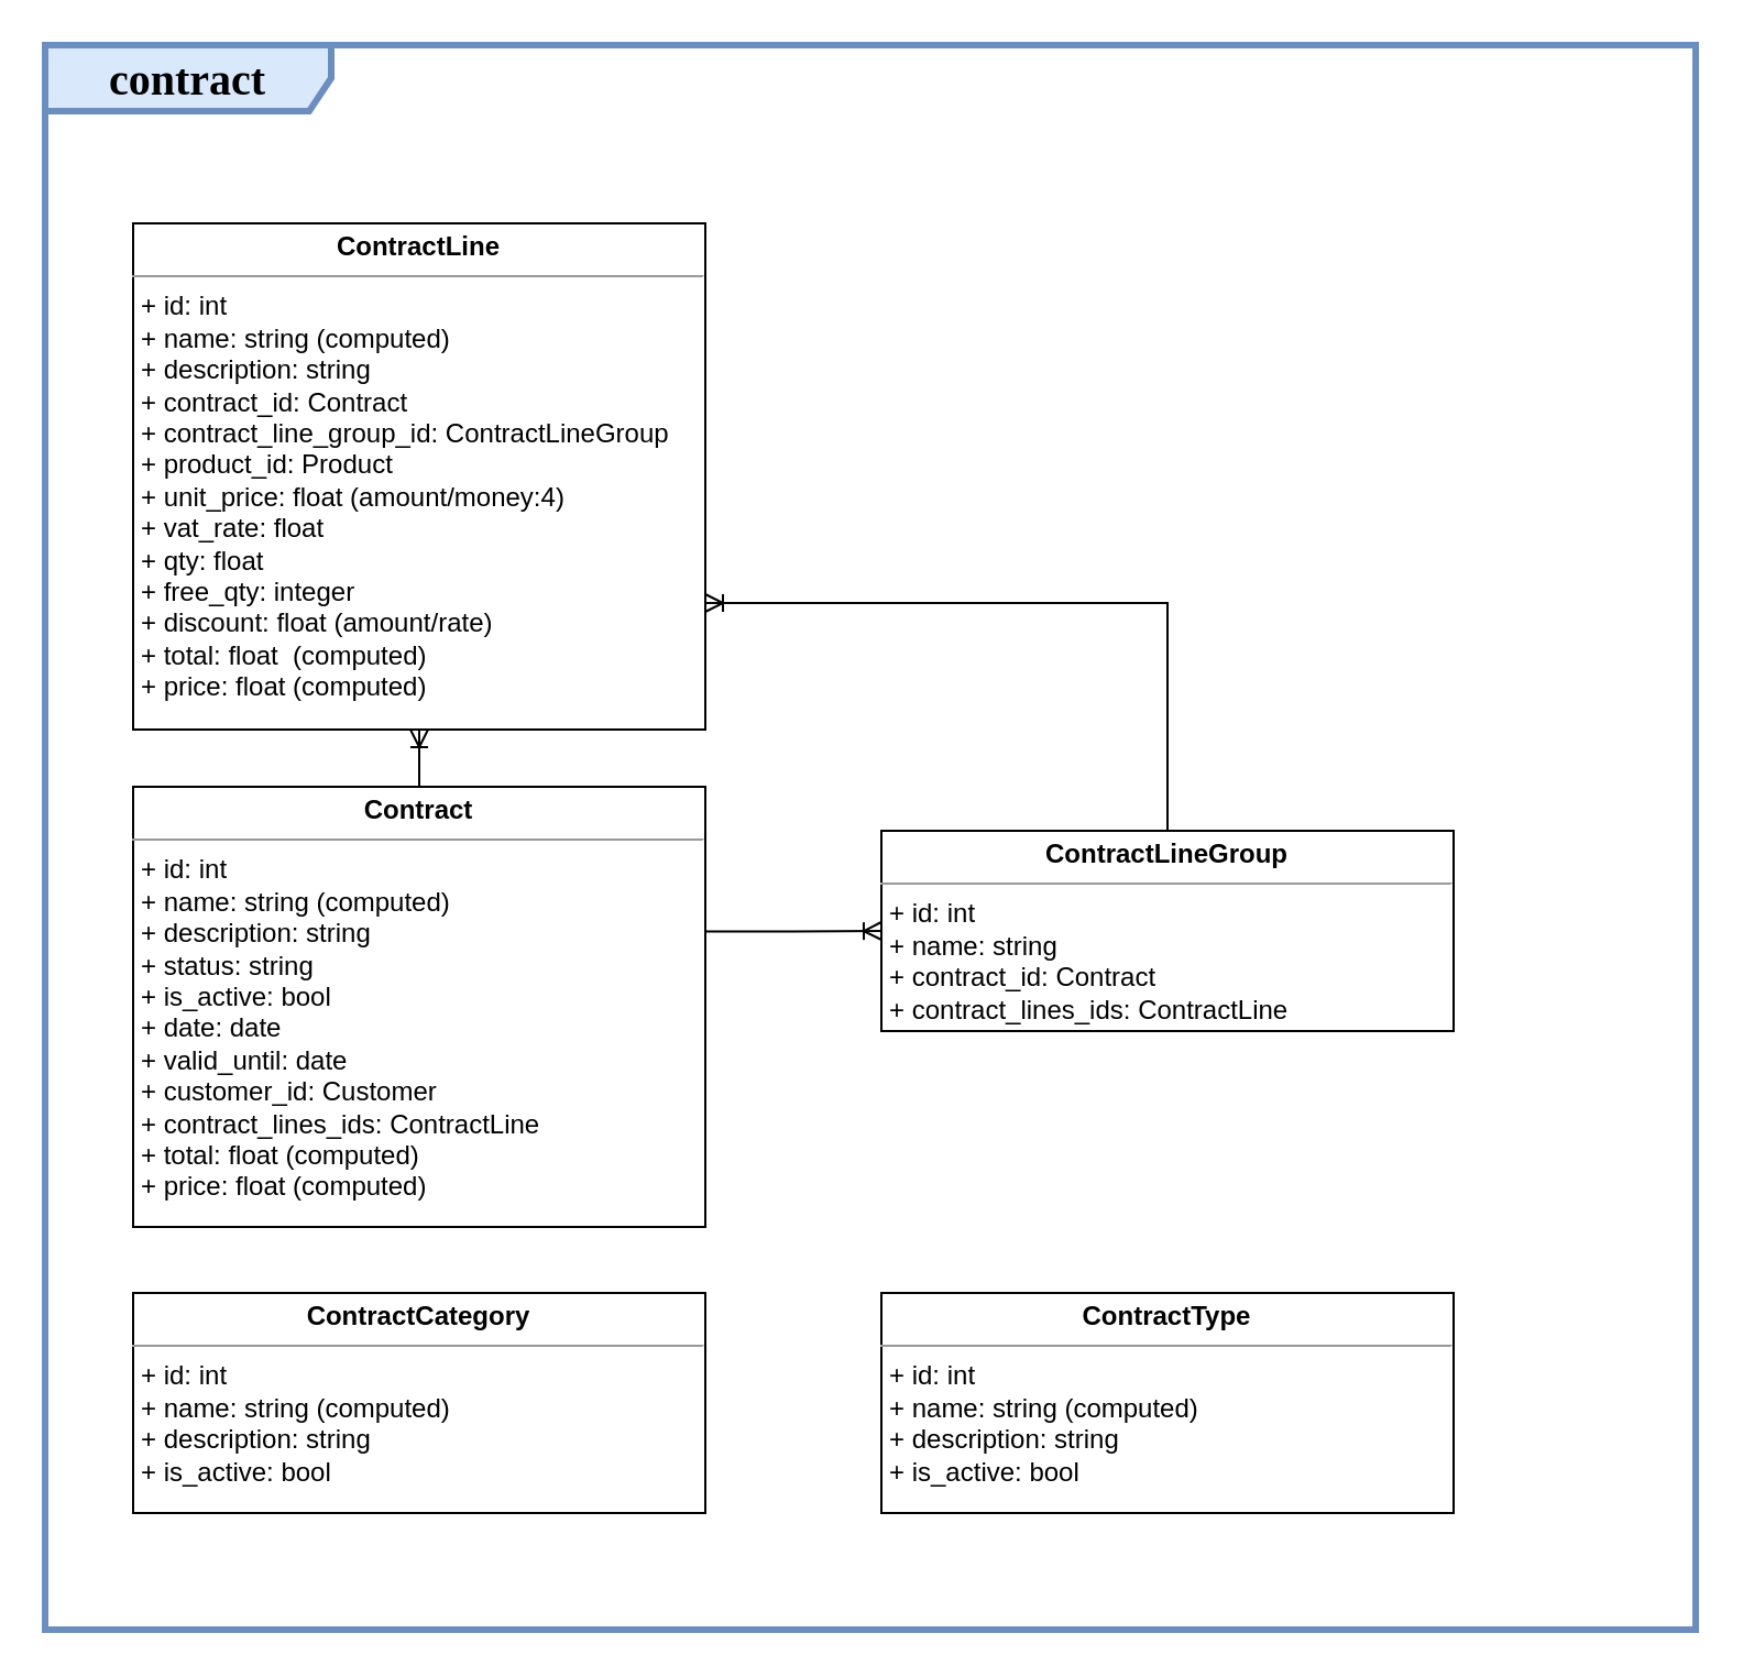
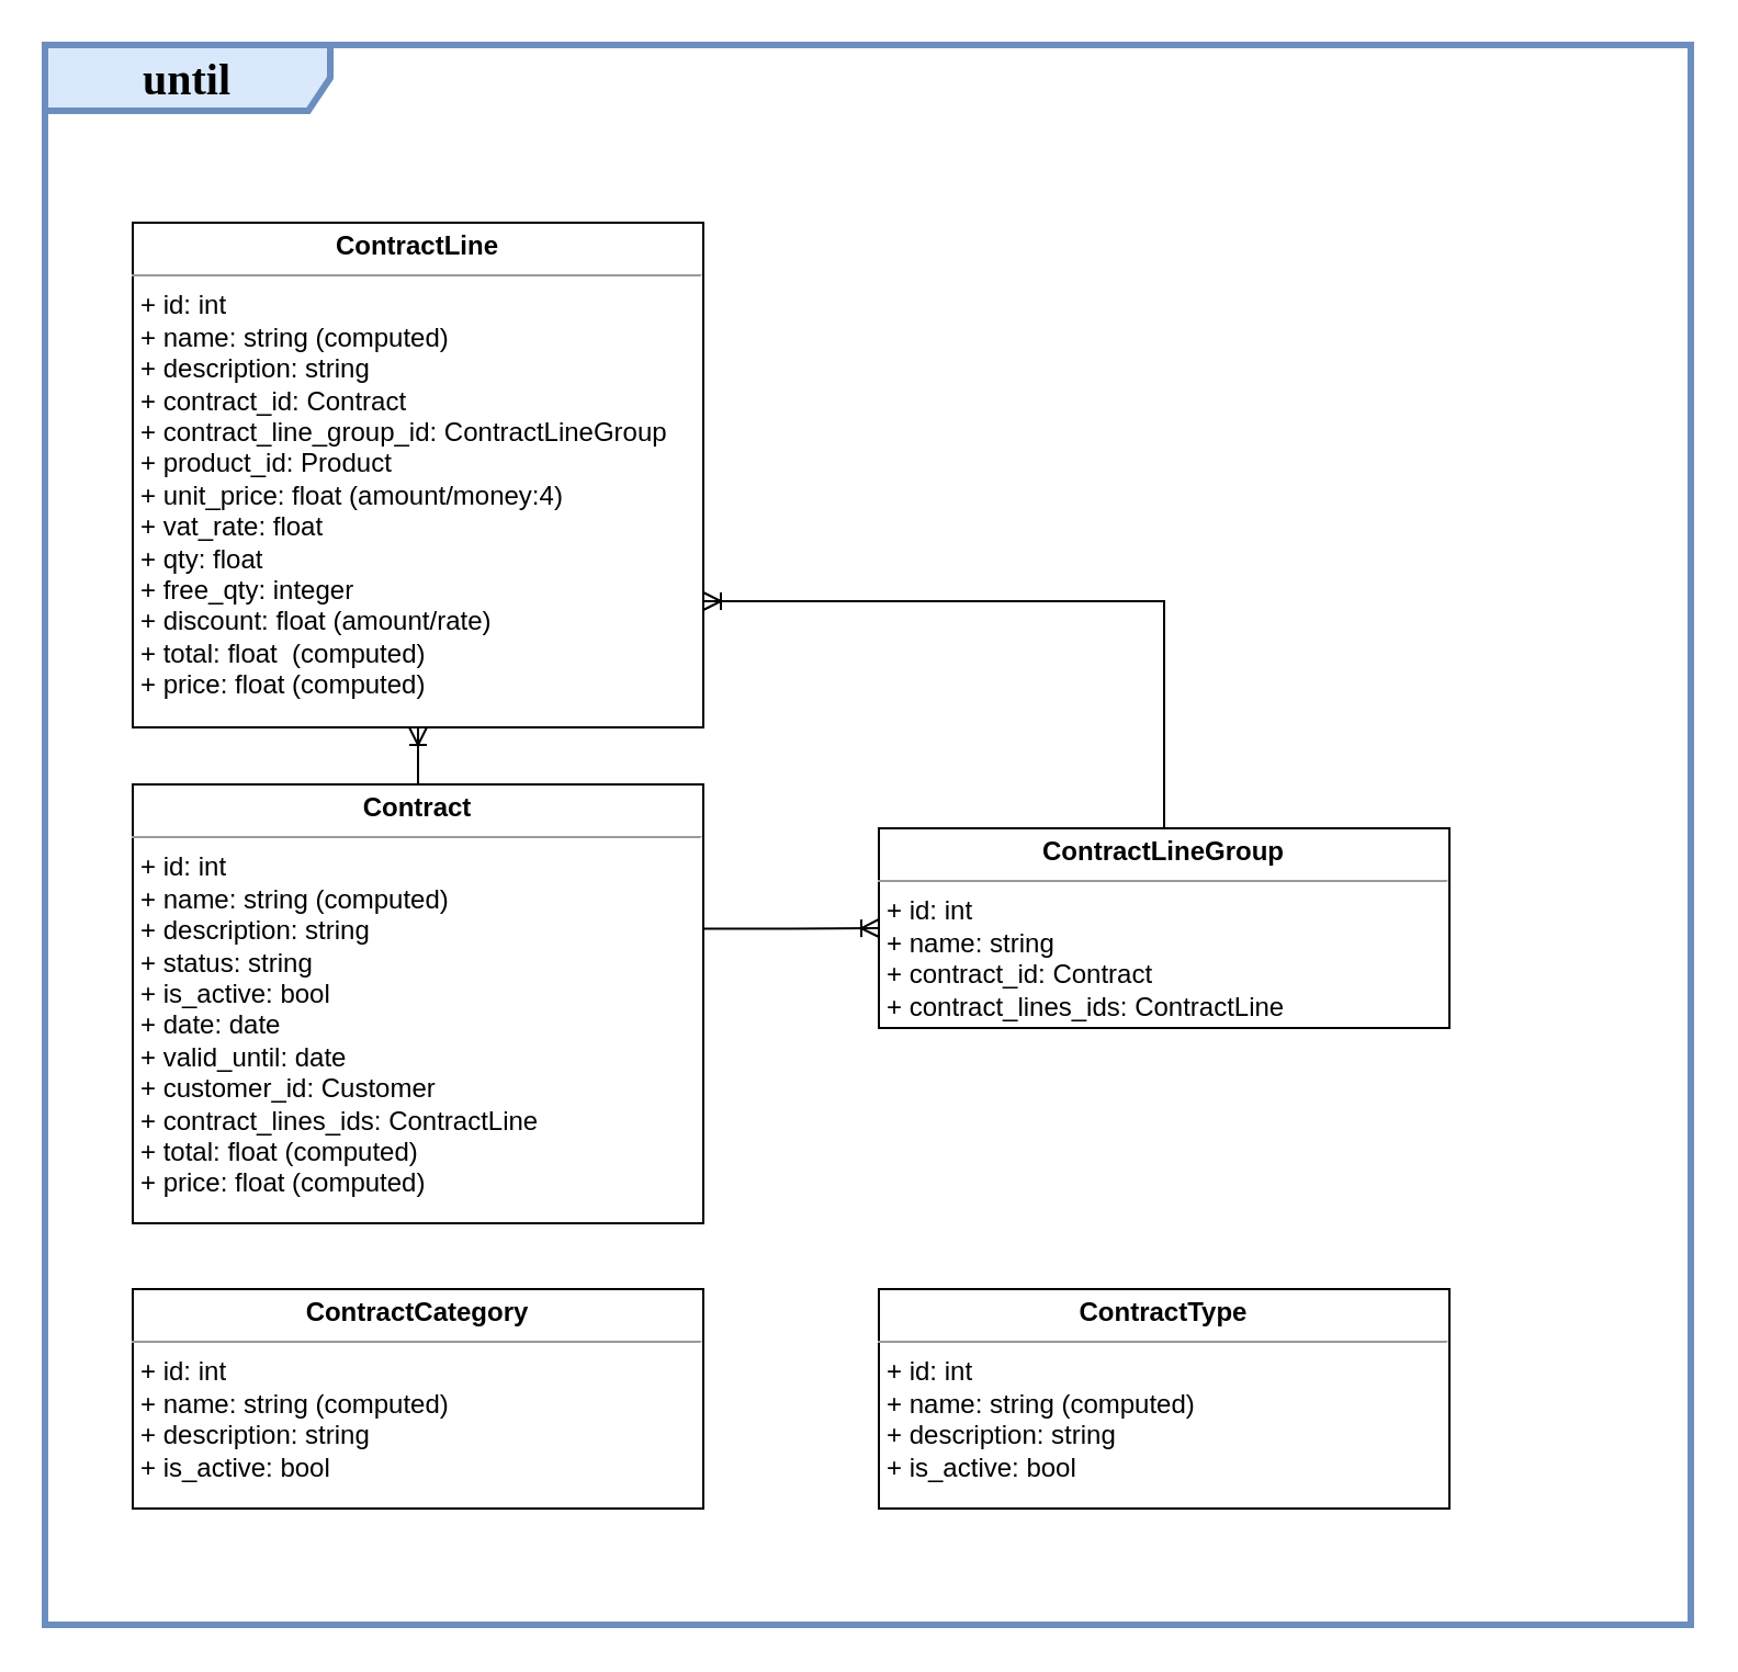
  <mxCell id="0" />
  <mxCell id="1" parent="0" />
- <mxCell id="2" value="&lt;font style=&quot;font-size: 20px;&quot;&gt;&lt;b&gt;contract&lt;/b&gt;&lt;/font&gt;" style="shape=umlFrame;whiteSpace=wrap;html=1;rounded=0;shadow=0;comic=0;labelBackgroundColor=none;strokeWidth=3;fontFamily=Verdana;fontSize=10;align=center;width=130;height=30;fillColor=#dae8fc;strokeColor=#6c8ebf;" vertex="1" parent="1"><mxGeometry x="20" y="20" width="750" height="720" as="geometry" /></mxCell>
+ <mxCell id="2" value="&lt;font style=&quot;font-size: 20px;&quot;&gt;&lt;b&gt;until&lt;/b&gt;&lt;/font&gt;" style="shape=umlFrame;whiteSpace=wrap;html=1;rounded=0;shadow=0;comic=0;labelBackgroundColor=none;strokeWidth=3;fontFamily=Verdana;fontSize=10;align=center;width=130;height=30;fillColor=#dae8fc;strokeColor=#6c8ebf;" vertex="1" parent="1"><mxGeometry x="20" y="20" width="750" height="720" as="geometry" /></mxCell>
  <mxCell id="3" style="edgeStyle=orthogonalEdgeStyle;rounded=0;orthogonalLoop=1;jettySize=auto;html=1;startArrow=none;startFill=0;endArrow=ERoneToMany;endFill=0;exitX=0.5;exitY=0;exitDx=0;exitDy=0;" edge="1" parent="1" source="5" target="7"><mxGeometry relative="1" as="geometry" /></mxCell>
  <mxCell id="4" style="edgeStyle=orthogonalEdgeStyle;rounded=0;orthogonalLoop=1;jettySize=auto;html=1;entryX=0;entryY=0.5;entryDx=0;entryDy=0;startArrow=none;startFill=0;endArrow=ERoneToMany;endFill=0;exitX=1.001;exitY=0.329;exitDx=0;exitDy=0;exitPerimeter=0;" edge="1" parent="1" source="5" target="8"><mxGeometry relative="1" as="geometry" /></mxCell>
  <mxCell id="5" value="&lt;p style=&quot;margin: 0px ; margin-top: 4px ; text-align: center&quot;&gt;&lt;b&gt;Contract&lt;/b&gt;&lt;/p&gt;&lt;hr size=&quot;1&quot;&gt;&lt;p style=&quot;margin: 0px ; margin-left: 4px&quot;&gt;+ id: int&lt;/p&gt;&lt;p style=&quot;margin: 0px 0px 0px 4px;&quot;&gt;+ name: string (computed)&lt;/p&gt;&lt;p style=&quot;margin: 0px 0px 0px 4px;&quot;&gt;&lt;span style=&quot;background-color: initial;&quot;&gt;+ description: string&lt;/span&gt;&lt;br&gt;&lt;/p&gt;&lt;p style=&quot;margin: 0px 0px 0px 4px;&quot;&gt;+ status: string&lt;/p&gt;&lt;p style=&quot;margin: 0px 0px 0px 4px;&quot;&gt;+ is_active: bool&lt;/p&gt;&lt;p style=&quot;margin: 0px 0px 0px 4px;&quot;&gt;+ date: date&lt;/p&gt;&lt;p style=&quot;margin: 0px 0px 0px 4px;&quot;&gt;+ valid_until: date&lt;/p&gt;&lt;p style=&quot;margin: 0px 0px 0px 4px;&quot;&gt;+ customer_id: Customer&lt;/p&gt;&lt;p style=&quot;margin: 0px 0px 0px 4px;&quot;&gt;+ contract_lines_ids: ContractLine&lt;/p&gt;&lt;p style=&quot;margin: 0px 0px 0px 4px;&quot;&gt;+ total: float (computed)&lt;/p&gt;&lt;p style=&quot;margin: 0px 0px 0px 4px;&quot;&gt;&lt;span style=&quot;background-color: initial;&quot;&gt;+ price: float (computed)&lt;/span&gt;&lt;/p&gt;&lt;p style=&quot;margin: 0px 0px 0px 4px;&quot;&gt;&lt;br&gt;&lt;/p&gt;&lt;p style=&quot;margin: 0px 0px 0px 4px;&quot;&gt;&lt;br&gt;&lt;/p&gt;&lt;p style=&quot;margin: 0px 0px 0px 4px;&quot;&gt;&lt;br&gt;&lt;/p&gt;&lt;p style=&quot;margin: 0px 0px 0px 4px;&quot;&gt;&lt;br&gt;&lt;/p&gt;&lt;p style=&quot;margin: 0px 0px 0px 4px;&quot;&gt;&lt;br&gt;&lt;/p&gt;" style="verticalAlign=top;align=left;overflow=fill;fontSize=12;fontFamily=Helvetica;html=1;rounded=0;shadow=0;comic=0;labelBackgroundColor=none;strokeWidth=1" vertex="1" parent="1"><mxGeometry x="60" y="357" width="260" height="200" as="geometry" /></mxCell>
  <mxCell id="6" style="edgeStyle=orthogonalEdgeStyle;rounded=0;orthogonalLoop=1;jettySize=auto;html=1;entryX=0.5;entryY=0;entryDx=0;entryDy=0;strokeWidth=1;fontSize=20;startArrow=ERoneToMany;startFill=0;endArrow=none;endFill=0;exitX=1;exitY=0.75;exitDx=0;exitDy=0;" edge="1" parent="1" source="7" target="8"><mxGeometry relative="1" as="geometry" /></mxCell>
  <mxCell id="7" value="&lt;p style=&quot;margin: 0px ; margin-top: 4px ; text-align: center&quot;&gt;&lt;b&gt;ContractLine&lt;/b&gt;&lt;/p&gt;&lt;hr size=&quot;1&quot;&gt;&lt;p style=&quot;margin: 0px ; margin-left: 4px&quot;&gt;+ id: int&lt;/p&gt;&lt;p style=&quot;margin: 0px 0px 0px 4px;&quot;&gt;+ name: string (computed)&lt;/p&gt;&lt;p style=&quot;margin: 0px 0px 0px 4px;&quot;&gt;+ description: string&lt;/p&gt;&lt;p style=&quot;margin: 0px 0px 0px 4px;&quot;&gt;+ contract_id: Contract&lt;/p&gt;&lt;p style=&quot;margin: 0px 0px 0px 4px;&quot;&gt;+ contract_line_group_id: ContractLineGroup&lt;/p&gt;&lt;p style=&quot;margin: 0px 0px 0px 4px;&quot;&gt;+ product_id: Product&lt;/p&gt;&lt;p style=&quot;margin: 0px 0px 0px 4px;&quot;&gt;+ unit_price: float (amount/money:4)&lt;/p&gt;&lt;p style=&quot;margin: 0px 0px 0px 4px;&quot;&gt;+ vat_rate: float&lt;/p&gt;&lt;p style=&quot;margin: 0px 0px 0px 4px;&quot;&gt;+ qty: float&amp;nbsp;&lt;/p&gt;&lt;p style=&quot;margin: 0px 0px 0px 4px;&quot;&gt;+ free_qty: integer&lt;/p&gt;&lt;p style=&quot;margin: 0px 0px 0px 4px;&quot;&gt;+ discount: float (amount/rate)&lt;/p&gt;&lt;p style=&quot;margin: 0px 0px 0px 4px;&quot;&gt;+ total: float&amp;nbsp; (computed)&lt;/p&gt;&lt;p style=&quot;margin: 0px 0px 0px 4px;&quot;&gt;+ price: float (computed)&lt;/p&gt;&lt;p style=&quot;margin: 0px 0px 0px 4px;&quot;&gt;&lt;br&gt;&lt;/p&gt;&lt;p style=&quot;margin: 0px 0px 0px 4px;&quot;&gt;&lt;br&gt;&lt;/p&gt;&lt;p style=&quot;margin: 0px 0px 0px 4px;&quot;&gt;&lt;br&gt;&lt;/p&gt;&lt;p style=&quot;margin: 0px 0px 0px 4px;&quot;&gt;&lt;br&gt;&lt;/p&gt;&lt;p style=&quot;margin: 0px 0px 0px 4px;&quot;&gt;&lt;br&gt;&lt;/p&gt;" style="verticalAlign=top;align=left;overflow=fill;fontSize=12;fontFamily=Helvetica;html=1;rounded=0;shadow=0;comic=0;labelBackgroundColor=none;strokeWidth=1" vertex="1" parent="1"><mxGeometry x="60" y="101" width="260" height="230" as="geometry" /></mxCell>
  <mxCell id="8" value="&lt;p style=&quot;margin: 0px ; margin-top: 4px ; text-align: center&quot;&gt;&lt;b&gt;ContractLineGroup&lt;/b&gt;&lt;/p&gt;&lt;hr size=&quot;1&quot;&gt;&lt;p style=&quot;margin: 0px ; margin-left: 4px&quot;&gt;+ id: int&lt;/p&gt;&lt;p style=&quot;margin: 0px 0px 0px 4px;&quot;&gt;+ name: string&amp;nbsp;&lt;/p&gt;&lt;p style=&quot;margin: 0px 0px 0px 4px;&quot;&gt;+ contract_id: Contract&lt;/p&gt;&lt;p style=&quot;margin: 0px 0px 0px 4px;&quot;&gt;+ contract_lines_ids: ContractLine&lt;/p&gt;&lt;p style=&quot;margin: 0px 0px 0px 4px;&quot;&gt;&lt;br&gt;&lt;/p&gt;&lt;p style=&quot;margin: 0px 0px 0px 4px;&quot;&gt;&lt;br&gt;&lt;/p&gt;&lt;p style=&quot;margin: 0px 0px 0px 4px;&quot;&gt;&lt;br&gt;&lt;/p&gt;&lt;p style=&quot;margin: 0px 0px 0px 4px;&quot;&gt;&lt;br&gt;&lt;/p&gt;&lt;p style=&quot;margin: 0px 0px 0px 4px;&quot;&gt;&lt;br&gt;&lt;/p&gt;" style="verticalAlign=top;align=left;overflow=fill;fontSize=12;fontFamily=Helvetica;html=1;rounded=0;shadow=0;comic=0;labelBackgroundColor=none;strokeWidth=1" vertex="1" parent="1"><mxGeometry x="400" y="377" width="260" height="91" as="geometry" /></mxCell>
  <mxCell id="9" value="&lt;p style=&quot;margin: 0px ; margin-top: 4px ; text-align: center&quot;&gt;&lt;b&gt;ContractCategory&lt;/b&gt;&lt;/p&gt;&lt;hr size=&quot;1&quot;&gt;&lt;p style=&quot;margin: 0px ; margin-left: 4px&quot;&gt;+ id: int&lt;/p&gt;&lt;p style=&quot;margin: 0px 0px 0px 4px;&quot;&gt;+ name: string (computed)&lt;/p&gt;&lt;p style=&quot;margin: 0px 0px 0px 4px;&quot;&gt;+ description: string&lt;/p&gt;&lt;p style=&quot;margin: 0px 0px 0px 4px;&quot;&gt;+ is_active: bool&lt;/p&gt;&lt;p style=&quot;margin: 0px 0px 0px 4px;&quot;&gt;&lt;br&gt;&lt;/p&gt;&lt;p style=&quot;margin: 0px 0px 0px 4px;&quot;&gt;&lt;br&gt;&lt;/p&gt;&lt;p style=&quot;margin: 0px 0px 0px 4px;&quot;&gt;&lt;br&gt;&lt;/p&gt;&lt;p style=&quot;margin: 0px 0px 0px 4px;&quot;&gt;&lt;br&gt;&lt;/p&gt;&lt;p style=&quot;margin: 0px 0px 0px 4px;&quot;&gt;&lt;br&gt;&lt;/p&gt;" style="verticalAlign=top;align=left;overflow=fill;fontSize=12;fontFamily=Helvetica;html=1;rounded=0;shadow=0;comic=0;labelBackgroundColor=none;strokeWidth=1" vertex="1" parent="1"><mxGeometry x="60" y="587" width="260" height="100" as="geometry" /></mxCell>
  <mxCell id="10" value="&lt;p style=&quot;margin: 0px ; margin-top: 4px ; text-align: center&quot;&gt;&lt;b&gt;ContractType&lt;/b&gt;&lt;/p&gt;&lt;hr size=&quot;1&quot;&gt;&lt;p style=&quot;margin: 0px ; margin-left: 4px&quot;&gt;+ id: int&lt;/p&gt;&lt;p style=&quot;margin: 0px 0px 0px 4px;&quot;&gt;+ name: string (computed)&lt;/p&gt;&lt;p style=&quot;margin: 0px 0px 0px 4px;&quot;&gt;+ description: string&lt;/p&gt;&lt;p style=&quot;margin: 0px 0px 0px 4px;&quot;&gt;+ is_active: bool&lt;/p&gt;&lt;p style=&quot;margin: 0px 0px 0px 4px;&quot;&gt;&lt;br&gt;&lt;/p&gt;&lt;p style=&quot;margin: 0px 0px 0px 4px;&quot;&gt;&lt;br&gt;&lt;/p&gt;&lt;p style=&quot;margin: 0px 0px 0px 4px;&quot;&gt;&lt;br&gt;&lt;/p&gt;&lt;p style=&quot;margin: 0px 0px 0px 4px;&quot;&gt;&lt;br&gt;&lt;/p&gt;&lt;p style=&quot;margin: 0px 0px 0px 4px;&quot;&gt;&lt;br&gt;&lt;/p&gt;" style="verticalAlign=top;align=left;overflow=fill;fontSize=12;fontFamily=Helvetica;html=1;rounded=0;shadow=0;comic=0;labelBackgroundColor=none;strokeWidth=1" vertex="1" parent="1"><mxGeometry x="400" y="587" width="260" height="100" as="geometry" /></mxCell>
